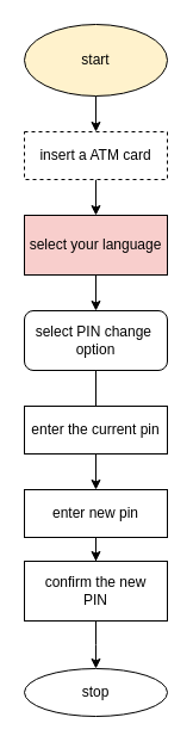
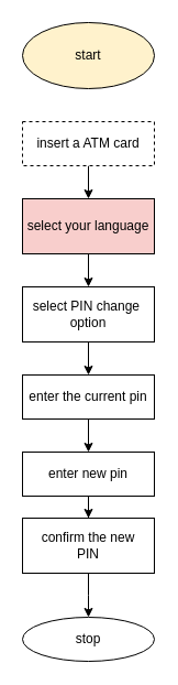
  <mxCell id="0" />
  <mxCell id="1" parent="0" />
- <mxCell id="2" value="" style="edgeStyle=orthogonalEdgeStyle;rounded=0;orthogonalLoop=1;jettySize=auto;html=1;" edge="1" parent="1" source="3" target="5"><mxGeometry relative="1" as="geometry" /></mxCell>
  <mxCell id="3" value="start" style="ellipse;whiteSpace=wrap;html=1;fillColor=#fff2cc;" vertex="1" parent="1"><mxGeometry x="20" y="20" width="120" height="60" as="geometry" /></mxCell>
  <mxCell id="4" value="" style="edgeStyle=orthogonalEdgeStyle;rounded=0;orthogonalLoop=1;jettySize=auto;html=1;" edge="1" parent="1" source="5" target="7"><mxGeometry relative="1" as="geometry" /></mxCell>
  <mxCell id="5" value="insert a ATM card" style="whiteSpace=wrap;html=1;dashed=1;" vertex="1" parent="1"><mxGeometry x="20" y="110" width="120" height="40" as="geometry" /></mxCell>
  <mxCell id="6" value="" style="edgeStyle=orthogonalEdgeStyle;rounded=0;orthogonalLoop=1;jettySize=auto;html=1;" edge="1" parent="1" source="7" target="9"><mxGeometry relative="1" as="geometry" /></mxCell>
  <mxCell id="7" value="select your language" style="whiteSpace=wrap;html=1;fillColor=#f8cecc;" vertex="1" parent="1"><mxGeometry x="20" y="180" width="120" height="50" as="geometry" /></mxCell>
- <mxCell id="8" value="" style="edgeStyle=orthogonalEdgeStyle;rounded=0;orthogonalLoop=1;jettySize=auto;html=1;endArrow=none;" edge="1" parent="1" source="9" target="11"><mxGeometry relative="1" as="geometry" /></mxCell>
- <mxCell id="9" value="select PIN change&amp;nbsp;&lt;br&gt;option" style="whiteSpace=wrap;html=1;rounded=1;" vertex="1" parent="1"><mxGeometry x="20" y="260" width="120" height="50" as="geometry" /></mxCell>
+ <mxCell id="8" value="" style="edgeStyle=orthogonalEdgeStyle;rounded=0;orthogonalLoop=1;jettySize=auto;html=1;" edge="1" parent="1" source="9" target="11"><mxGeometry relative="1" as="geometry" /></mxCell>
+ <mxCell id="9" value="select PIN change&amp;nbsp;&lt;br&gt;option" style="whiteSpace=wrap;html=1;" vertex="1" parent="1"><mxGeometry x="20" y="260" width="120" height="50" as="geometry" /></mxCell>
  <mxCell id="10" value="" style="edgeStyle=orthogonalEdgeStyle;rounded=0;orthogonalLoop=1;jettySize=auto;html=1;" edge="1" parent="1" source="11" target="13"><mxGeometry relative="1" as="geometry" /></mxCell>
  <mxCell id="11" value="enter the current pin" style="whiteSpace=wrap;html=1;" vertex="1" parent="1"><mxGeometry x="20" y="340" width="120" height="40" as="geometry" /></mxCell>
  <mxCell id="12" value="" style="edgeStyle=orthogonalEdgeStyle;rounded=0;orthogonalLoop=1;jettySize=auto;html=1;" edge="1" parent="1" source="13" target="15"><mxGeometry relative="1" as="geometry" /></mxCell>
  <mxCell id="13" value="enter new pin" style="whiteSpace=wrap;html=1;" vertex="1" parent="1"><mxGeometry x="20" y="410" width="120" height="40" as="geometry" /></mxCell>
  <mxCell id="14" value="" style="edgeStyle=orthogonalEdgeStyle;rounded=0;orthogonalLoop=1;jettySize=auto;html=1;" edge="1" parent="1" source="15"><mxGeometry relative="1" as="geometry"><mxPoint x="80" y="560" as="targetPoint" /></mxGeometry></mxCell>
  <mxCell id="15" value="confirm the new&lt;br&gt;PIN" style="whiteSpace=wrap;html=1;" vertex="1" parent="1"><mxGeometry x="20" y="470" width="120" height="50" as="geometry" /></mxCell>
  <mxCell id="16" value="stop" style="ellipse;whiteSpace=wrap;html=1;" vertex="1" parent="1"><mxGeometry x="20" y="560" width="120" height="40" as="geometry" /></mxCell>
